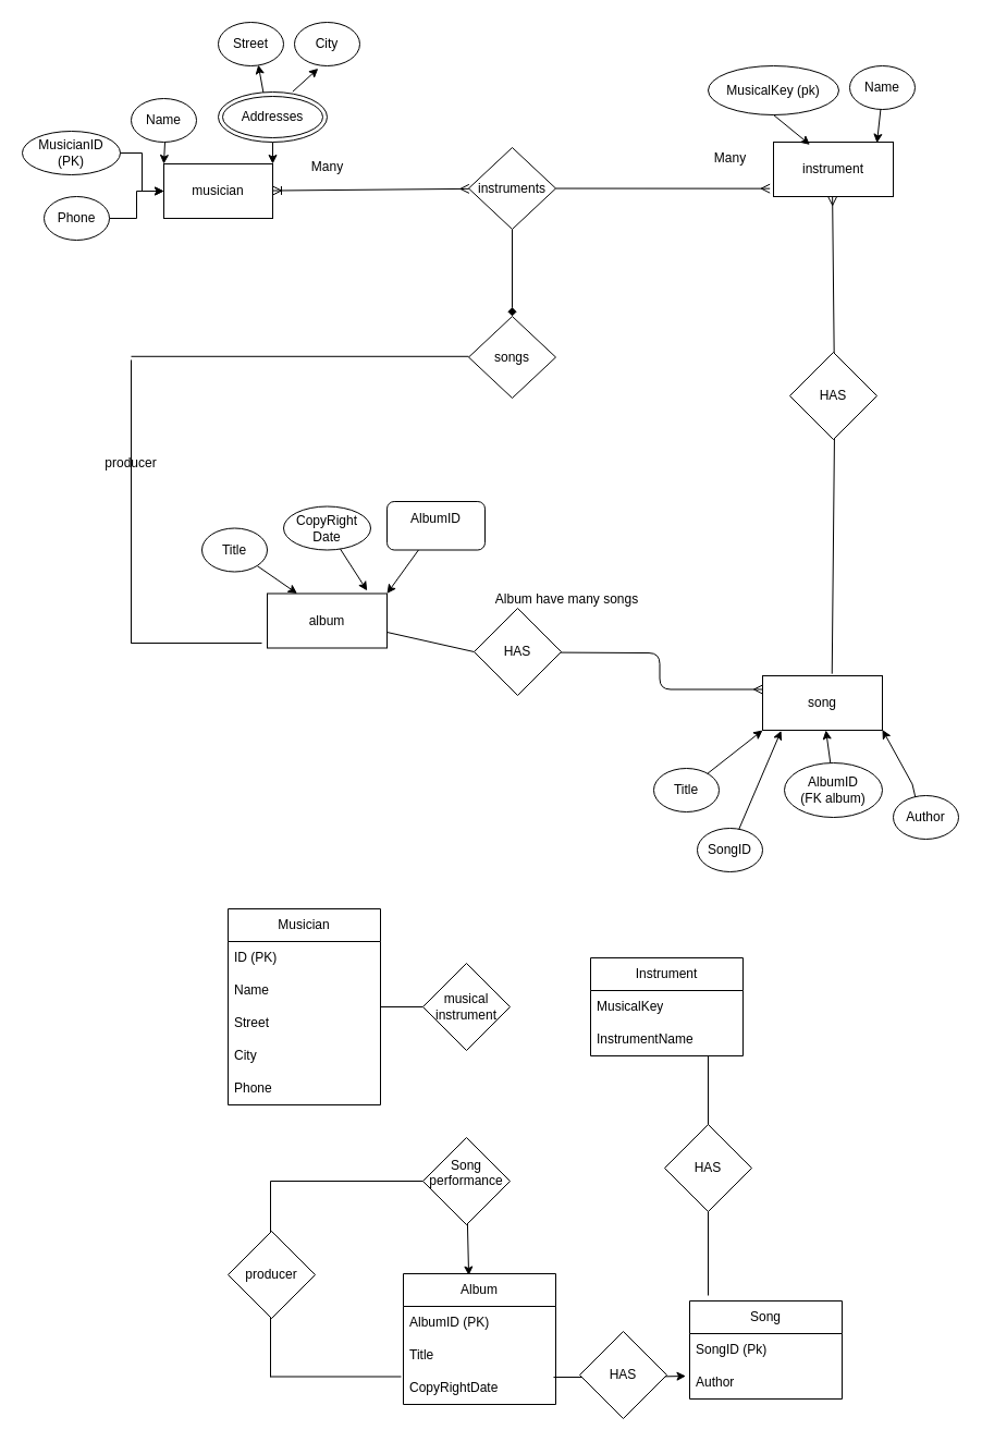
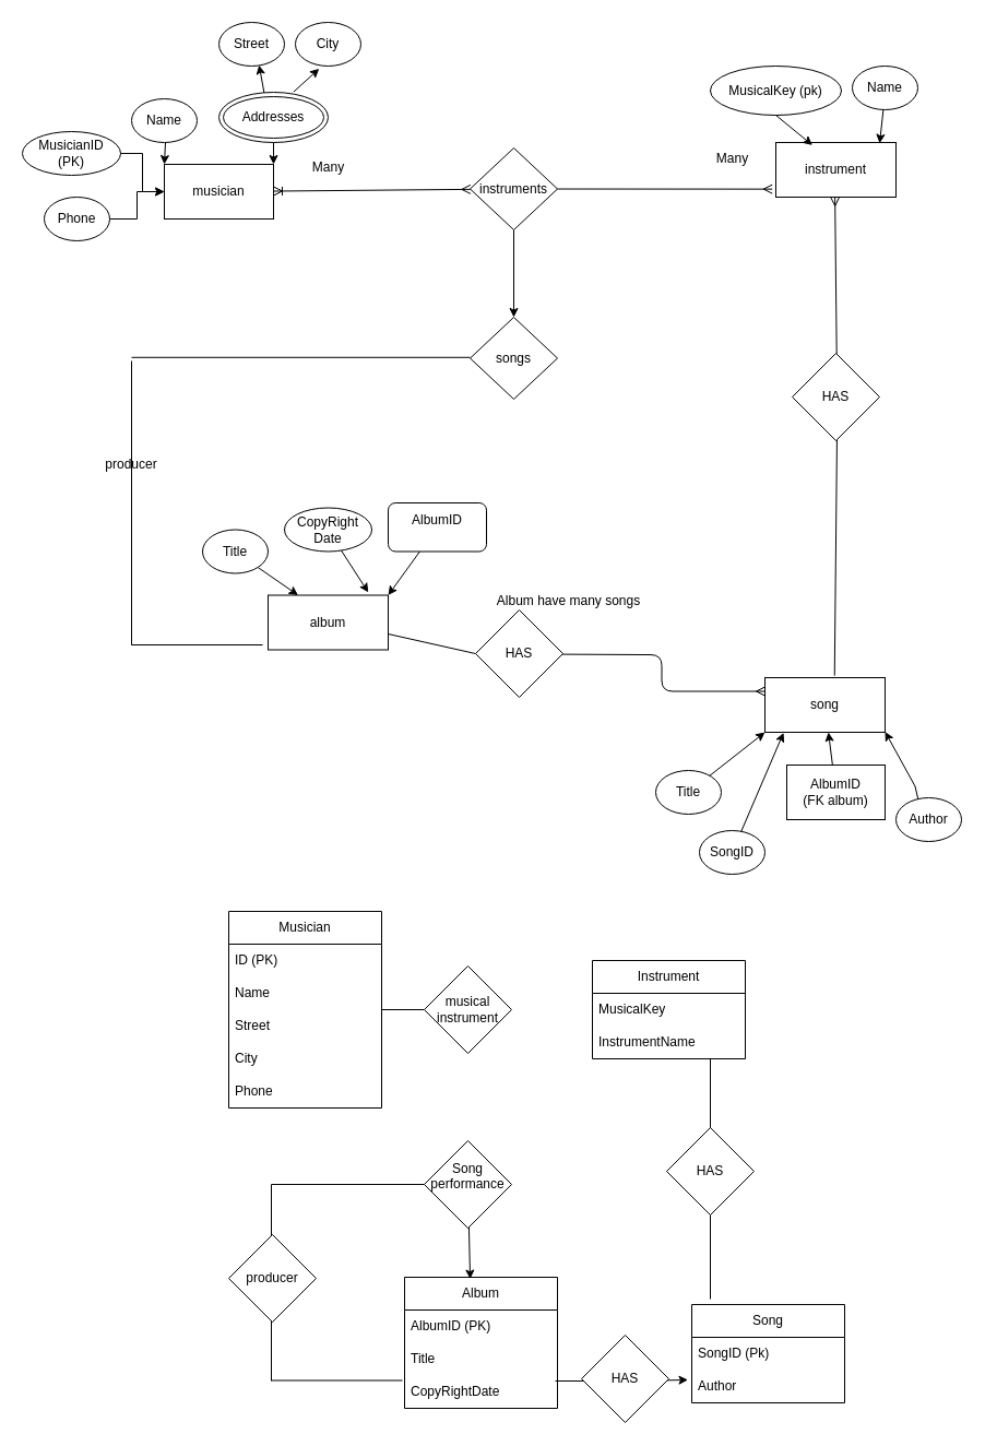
  <mxCell id="0" />
  <mxCell id="1" parent="0" />
  <mxCell id="2" value="" style="edgeStyle=none;html=1;rounded=0;startArrow=ERoneToMany;startFill=0;endArrow=ERmany;endFill=0;" parent="1" source="3" target="37" edge="1"><mxGeometry relative="1" as="geometry" /></mxCell>
  <mxCell id="3" value="musician" style="rounded=0;whiteSpace=wrap;html=1;" parent="1" vertex="1"><mxGeometry x="150" y="150" width="100" height="50" as="geometry" /></mxCell>
  <mxCell id="4" style="edgeStyle=none;html=1;entryX=0;entryY=0;entryDx=0;entryDy=0;rounded=0;" parent="1" source="5" target="3" edge="1"><mxGeometry relative="1" as="geometry" /></mxCell>
  <mxCell id="5" value="Name" style="ellipse;whiteSpace=wrap;html=1;rounded=0;" parent="1" vertex="1"><mxGeometry x="120" y="90" width="60" height="40" as="geometry" /></mxCell>
  <mxCell id="6" value="MusicianID&lt;div&gt;(PK)&lt;/div&gt;" style="ellipse;whiteSpace=wrap;html=1;rounded=0;" parent="1" vertex="1"><mxGeometry x="20" y="120" width="90" height="40" as="geometry" /></mxCell>
  <mxCell id="7" value="Street" style="ellipse;whiteSpace=wrap;html=1;rounded=0;" parent="1" vertex="1"><mxGeometry x="200" y="20" width="60" height="40" as="geometry" /></mxCell>
  <mxCell id="8" value="City" style="ellipse;whiteSpace=wrap;html=1;rounded=0;" parent="1" vertex="1"><mxGeometry x="270" y="20" width="60" height="40" as="geometry" /></mxCell>
  <mxCell id="9" style="edgeStyle=orthogonalEdgeStyle;html=1;exitX=1;exitY=0.5;exitDx=0;exitDy=0;rounded=0;" parent="1" source="10" target="3" edge="1"><mxGeometry relative="1" as="geometry" /></mxCell>
  <mxCell id="10" value="Phone" style="ellipse;whiteSpace=wrap;html=1;rounded=0;" parent="1" vertex="1"><mxGeometry x="40" y="180" width="60" height="40" as="geometry" /></mxCell>
  <mxCell id="11" style="edgeStyle=orthogonalEdgeStyle;html=1;entryX=0;entryY=0.5;entryDx=0;entryDy=0;rounded=0;" parent="1" source="6" target="3" edge="1"><mxGeometry relative="1" as="geometry" /></mxCell>
  <mxCell id="12" style="edgeStyle=none;html=1;entryX=0.613;entryY=0.977;entryDx=0;entryDy=0;entryPerimeter=0;rounded=0;" parent="1" target="7" edge="1"><mxGeometry relative="1" as="geometry"><mxPoint x="241.515" y="85.135" as="sourcePoint" /></mxGeometry></mxCell>
  <mxCell id="13" style="edgeStyle=none;html=1;entryX=0.363;entryY=1.06;entryDx=0;entryDy=0;entryPerimeter=0;rounded=0;" parent="1" target="8" edge="1"><mxGeometry relative="1" as="geometry"><mxPoint x="268.377" y="83.638" as="sourcePoint" /></mxGeometry></mxCell>
  <mxCell id="14" value="instrument" style="rounded=0;whiteSpace=wrap;html=1;glass=0;shadow=0;" parent="1" vertex="1"><mxGeometry x="710" y="130" width="110" height="50" as="geometry" /></mxCell>
  <mxCell id="15" value="Musical&lt;span style=&quot;background-color: transparent;&quot;&gt;Key (pk)&lt;/span&gt;" style="ellipse;whiteSpace=wrap;html=1;rounded=0;" parent="1" vertex="1"><mxGeometry x="650" y="60" width="120" height="45" as="geometry" /></mxCell>
  <mxCell id="16" style="edgeStyle=none;html=1;exitX=0.5;exitY=1;exitDx=0;exitDy=0;entryX=0.304;entryY=0.048;entryDx=0;entryDy=0;entryPerimeter=0;rounded=0;" parent="1" source="15" target="14" edge="1"><mxGeometry relative="1" as="geometry" /></mxCell>
  <mxCell id="17" value="Name" style="ellipse;whiteSpace=wrap;html=1;rounded=0;" parent="1" vertex="1"><mxGeometry x="780" y="60" width="60" height="40" as="geometry" /></mxCell>
  <mxCell id="18" style="edgeStyle=none;html=1;entryX=0.864;entryY=0.015;entryDx=0;entryDy=0;entryPerimeter=0;rounded=0;" parent="1" source="17" target="14" edge="1"><mxGeometry relative="1" as="geometry" /></mxCell>
  <mxCell id="19" style="edgeStyle=orthogonalEdgeStyle;html=1;entryX=0;entryY=0.25;entryDx=0;entryDy=0;endArrow=ERmany;endFill=0;" parent="1" target="27" edge="1"><mxGeometry relative="1" as="geometry"><mxPoint x="510" y="598.571" as="sourcePoint" /><mxPoint x="690" y="620" as="targetPoint" /></mxGeometry></mxCell>
  <mxCell id="20" value="album" style="rounded=0;whiteSpace=wrap;html=1;glass=0;shadow=0;" parent="1" vertex="1"><mxGeometry x="245" y="544.5" width="110" height="50" as="geometry" /></mxCell>
  <mxCell id="21" style="edgeStyle=none;html=1;entryX=0.25;entryY=0;entryDx=0;entryDy=0;rounded=0;" parent="1" source="22" target="20" edge="1"><mxGeometry relative="1" as="geometry" /></mxCell>
  <mxCell id="22" value="Title" style="ellipse;whiteSpace=wrap;html=1;rounded=0;" parent="1" vertex="1"><mxGeometry x="185" y="484.5" width="60" height="40" as="geometry" /></mxCell>
  <mxCell id="23" value="CopyRight Date" style="ellipse;whiteSpace=wrap;html=1;rounded=0;" parent="1" vertex="1"><mxGeometry x="260" y="464.5" width="80" height="40" as="geometry" /></mxCell>
  <mxCell id="24" style="edgeStyle=none;html=1;entryX=1;entryY=0;entryDx=0;entryDy=0;rounded=0;" parent="1" source="25" target="20" edge="1"><mxGeometry relative="1" as="geometry" /></mxCell>
  <mxCell id="25" value="&lt;div&gt;AlbumID&lt;/div&gt;&lt;p&gt;&lt;/p&gt;" style="whiteSpace=wrap;html=1;rounded=1;" parent="1" vertex="1"><mxGeometry x="355" y="460" width="90" height="44.5" as="geometry" /></mxCell>
  <mxCell id="26" style="edgeStyle=none;html=1;entryX=0.834;entryY=-0.052;entryDx=0;entryDy=0;entryPerimeter=0;rounded=0;" parent="1" source="23" target="20" edge="1"><mxGeometry relative="1" as="geometry" /></mxCell>
  <mxCell id="27" value="song" style="rounded=0;whiteSpace=wrap;html=1;glass=0;shadow=0;" parent="1" vertex="1"><mxGeometry x="700" y="620" width="110" height="50" as="geometry" /></mxCell>
  <mxCell id="28" value="Title" style="ellipse;whiteSpace=wrap;html=1;rounded=0;" parent="1" vertex="1"><mxGeometry x="600" y="705" width="60" height="40" as="geometry" /></mxCell>
  <mxCell id="29" style="edgeStyle=none;html=1;entryX=0.75;entryY=0;entryDx=0;entryDy=0;rounded=0;exitX=0.35;exitY=0.113;exitDx=0;exitDy=0;exitPerimeter=0;" parent="1" source="30" edge="1"><mxGeometry relative="1" as="geometry"><mxPoint x="868.013" y="780.516" as="sourcePoint" /><mxPoint x="810" y="669.49" as="targetPoint" /><Array as="points"><mxPoint x="837.5" y="719.49" /></Array></mxGeometry></mxCell>
  <mxCell id="30" value="Author" style="ellipse;whiteSpace=wrap;html=1;rounded=0;" parent="1" vertex="1"><mxGeometry x="820" y="730" width="60" height="40" as="geometry" /></mxCell>
  <mxCell id="31" style="edgeStyle=none;html=1;entryX=0;entryY=1;entryDx=0;entryDy=0;rounded=0;" parent="1" source="28" target="27" edge="1"><mxGeometry relative="1" as="geometry"><mxPoint x="715" y="622" as="targetPoint" /></mxGeometry></mxCell>
  <mxCell id="32" style="edgeStyle=none;html=1;entryX=0.155;entryY=1.008;entryDx=0;entryDy=0;entryPerimeter=0;rounded=0;" parent="1" source="33" target="27" edge="1"><mxGeometry relative="1" as="geometry" /></mxCell>
  <mxCell id="33" value="SongID" style="ellipse;whiteSpace=wrap;html=1;rounded=0;" parent="1" vertex="1"><mxGeometry x="640" y="760" width="60" height="40" as="geometry" /></mxCell>
  <mxCell id="34" style="edgeStyle=none;html=1;rounded=0;" parent="1" source="35" target="27" edge="1"><mxGeometry relative="1" as="geometry" /></mxCell>
- <mxCell id="35" value="AlbumID&lt;div&gt;(FK album)&lt;/div&gt;" style="ellipse;whiteSpace=wrap;html=1;rounded=0;" parent="1" vertex="1"><mxGeometry x="720" y="700" width="90" height="50" as="geometry" /></mxCell>
- <mxCell id="36" value="" style="edgeStyle=none;html=1;rounded=0;endArrow=diamond;" parent="1" source="37" target="39" edge="1"><mxGeometry relative="1" as="geometry" /></mxCell>
+ <mxCell id="35" value="AlbumID&lt;div&gt;(FK album)&lt;/div&gt;" style="whiteSpace=wrap;html=1;rounded=0;" parent="1" vertex="1"><mxGeometry x="720" y="700" width="90" height="50" as="geometry" /></mxCell>
+ <mxCell id="36" value="" style="edgeStyle=none;html=1;rounded=0;" parent="1" source="37" target="39" edge="1"><mxGeometry relative="1" as="geometry" /></mxCell>
  <mxCell id="37" value="instruments" style="rhombus;whiteSpace=wrap;html=1;rounded=0;" parent="1" vertex="1"><mxGeometry x="430" y="135" width="80" height="75" as="geometry" /></mxCell>
  <mxCell id="38" style="edgeStyle=none;html=1;entryX=-0.03;entryY=0.853;entryDx=0;entryDy=0;entryPerimeter=0;rounded=0;endArrow=ERmany;endFill=0;" parent="1" source="37" target="14" edge="1"><mxGeometry relative="1" as="geometry" /></mxCell>
  <mxCell id="39" value="songs" style="rhombus;whiteSpace=wrap;html=1;rounded=0;" parent="1" vertex="1"><mxGeometry x="430" y="290" width="80" height="75" as="geometry" /></mxCell>
  <mxCell id="40" value="" style="endArrow=none;html=1;rounded=0;" parent="1" edge="1"><mxGeometry width="50" height="50" relative="1" as="geometry"><mxPoint x="120" y="326.79" as="sourcePoint" /><mxPoint x="430" y="326.79" as="targetPoint" /></mxGeometry></mxCell>
  <mxCell id="41" value="" style="endArrow=none;html=1;rounded=0;" parent="1" source="44" edge="1"><mxGeometry width="50" height="50" relative="1" as="geometry"><mxPoint x="120" y="331.57" as="sourcePoint" /><mxPoint x="120" y="330" as="targetPoint" /><Array as="points" /></mxGeometry></mxCell>
  <mxCell id="42" value="" style="endArrow=none;html=1;rounded=0;" parent="1" edge="1"><mxGeometry width="50" height="50" relative="1" as="geometry"><mxPoint x="120" y="590" as="sourcePoint" /><mxPoint x="240" y="590" as="targetPoint" /></mxGeometry></mxCell>
  <mxCell id="43" value="" style="endArrow=none;html=1;rounded=0;" parent="1" target="44" edge="1"><mxGeometry width="50" height="50" relative="1" as="geometry"><mxPoint x="120" y="331.57" as="sourcePoint" /><mxPoint x="120" y="330" as="targetPoint" /><Array as="points"><mxPoint x="120" y="590" /></Array></mxGeometry></mxCell>
  <mxCell id="44" value="producer" style="text;html=1;align=center;verticalAlign=middle;whiteSpace=wrap;rounded=0;" parent="1" vertex="1"><mxGeometry x="90" y="410" width="60" height="30" as="geometry" /></mxCell>
  <mxCell id="45" value="" style="endArrow=ERmany;html=1;exitX=0.612;exitY=-0.037;exitDx=0;exitDy=0;exitPerimeter=0;entryX=0.5;entryY=1;entryDx=0;entryDy=0;rounded=0;startArrow=none;startFill=0;endFill=0;" parent="1" edge="1"><mxGeometry width="50" height="50" relative="1" as="geometry"><mxPoint x="765.85" y="340" as="sourcePoint" /><mxPoint x="764.15" y="180" as="targetPoint" /></mxGeometry></mxCell>
  <mxCell id="46" value="" style="endArrow=none;html=1;exitX=0.612;exitY=-0.037;exitDx=0;exitDy=0;exitPerimeter=0;rounded=0;endFill=0;" parent="1" edge="1"><mxGeometry width="50" height="50" relative="1" as="geometry"><mxPoint x="763.74" y="618.15" as="sourcePoint" /><mxPoint x="766.267" y="370" as="targetPoint" /></mxGeometry></mxCell>
  <mxCell id="47" value="" style="endArrow=none;html=1;startArrow=none;startFill=0;entryX=0;entryY=0.5;entryDx=0;entryDy=0;" parent="1" target="81" edge="1"><mxGeometry width="50" height="50" relative="1" as="geometry"><mxPoint x="355" y="580" as="sourcePoint" /><mxPoint x="448.529" y="633" as="targetPoint" /></mxGeometry></mxCell>
  <mxCell id="48" style="edgeStyle=none;html=1;endArrow=none;endFill=0;" parent="1" source="49" edge="1"><mxGeometry relative="1" as="geometry"><mxPoint x="388" y="924" as="targetPoint" /></mxGeometry></mxCell>
  <mxCell id="49" value="Musician" style="swimlane;fontStyle=0;childLayout=stackLayout;horizontal=1;startSize=30;horizontalStack=0;resizeParent=1;resizeParentMax=0;resizeLast=0;collapsible=1;marginBottom=0;whiteSpace=wrap;html=1;" parent="1" vertex="1"><mxGeometry x="209" y="834" width="140" height="180" as="geometry" /></mxCell>
  <mxCell id="50" value="ID (PK)" style="text;strokeColor=none;fillColor=none;align=left;verticalAlign=middle;spacingLeft=4;spacingRight=4;overflow=hidden;points=[[0,0.5],[1,0.5]];portConstraint=eastwest;rotatable=0;whiteSpace=wrap;html=1;" parent="49" vertex="1"><mxGeometry y="30" width="140" height="30" as="geometry" /></mxCell>
  <mxCell id="51" value="Name" style="text;strokeColor=none;fillColor=none;align=left;verticalAlign=middle;spacingLeft=4;spacingRight=4;overflow=hidden;points=[[0,0.5],[1,0.5]];portConstraint=eastwest;rotatable=0;whiteSpace=wrap;html=1;" parent="49" vertex="1"><mxGeometry y="60" width="140" height="30" as="geometry" /></mxCell>
  <mxCell id="52" value="Street" style="rhombus;whiteSpace=wrap;html=1;align=left;fillColor=none;strokeColor=none;gradientColor=none;spacingLeft=4;spacingRight=4;" parent="49" vertex="1"><mxGeometry y="90" width="140" height="30" as="geometry" /></mxCell>
  <mxCell id="53" value="City" style="text;strokeColor=none;fillColor=none;align=left;verticalAlign=middle;spacingLeft=4;spacingRight=4;overflow=hidden;points=[[0,0.5],[1,0.5]];portConstraint=eastwest;rotatable=0;whiteSpace=wrap;html=1;" parent="49" vertex="1"><mxGeometry y="120" width="140" height="30" as="geometry" /></mxCell>
  <mxCell id="54" value="Phone" style="text;strokeColor=none;fillColor=none;align=left;verticalAlign=middle;spacingLeft=4;spacingRight=4;overflow=hidden;points=[[0,0.5],[1,0.5]];portConstraint=eastwest;rotatable=0;whiteSpace=wrap;html=1;" parent="49" vertex="1"><mxGeometry y="150" width="140" height="30" as="geometry" /></mxCell>
  <mxCell id="55" value="&lt;span style=&quot;color: rgb(0, 0, 0);&quot;&gt;musical&lt;/span&gt;&lt;div&gt;instrument&lt;/div&gt;" style="rhombus;whiteSpace=wrap;html=1;" parent="1" vertex="1"><mxGeometry x="388" y="884" width="80" height="80" as="geometry" /></mxCell>
  <mxCell id="56" value="Instrument" style="swimlane;fontStyle=0;childLayout=stackLayout;horizontal=1;startSize=30;horizontalStack=0;resizeParent=1;resizeParentMax=0;resizeLast=0;collapsible=1;marginBottom=0;whiteSpace=wrap;html=1;" parent="1" vertex="1"><mxGeometry x="542" y="879" width="140" height="90" as="geometry" /></mxCell>
  <mxCell id="57" value="MusicalKey" style="text;strokeColor=none;fillColor=none;align=left;verticalAlign=middle;spacingLeft=4;spacingRight=4;overflow=hidden;points=[[0,0.5],[1,0.5]];portConstraint=eastwest;rotatable=0;whiteSpace=wrap;html=1;" parent="56" vertex="1"><mxGeometry y="30" width="140" height="30" as="geometry" /></mxCell>
  <mxCell id="58" value="InstrumentName" style="text;strokeColor=none;fillColor=none;align=left;verticalAlign=middle;spacingLeft=4;spacingRight=4;overflow=hidden;points=[[0,0.5],[1,0.5]];portConstraint=eastwest;rotatable=0;whiteSpace=wrap;html=1;" parent="56" vertex="1"><mxGeometry y="60" width="140" height="30" as="geometry" /></mxCell>
  <mxCell id="59" value="Album" style="swimlane;fontStyle=0;childLayout=stackLayout;horizontal=1;startSize=30;horizontalStack=0;resizeParent=1;resizeParentMax=0;resizeLast=0;collapsible=1;marginBottom=0;whiteSpace=wrap;html=1;" parent="1" vertex="1"><mxGeometry x="370" y="1169" width="140" height="120" as="geometry" /></mxCell>
  <mxCell id="60" value="AlbumID (PK)" style="text;strokeColor=none;fillColor=none;align=left;verticalAlign=middle;spacingLeft=4;spacingRight=4;overflow=hidden;points=[[0,0.5],[1,0.5]];portConstraint=eastwest;rotatable=0;whiteSpace=wrap;html=1;" parent="59" vertex="1"><mxGeometry y="30" width="140" height="30" as="geometry" /></mxCell>
  <mxCell id="61" value="Title" style="text;strokeColor=none;fillColor=none;align=left;verticalAlign=middle;spacingLeft=4;spacingRight=4;overflow=hidden;points=[[0,0.5],[1,0.5]];portConstraint=eastwest;rotatable=0;whiteSpace=wrap;html=1;" parent="59" vertex="1"><mxGeometry y="60" width="140" height="30" as="geometry" /></mxCell>
  <mxCell id="62" value="CopyRightDate" style="rhombus;whiteSpace=wrap;html=1;align=left;fillColor=none;strokeColor=none;gradientColor=none;spacingLeft=4;spacingRight=4;" parent="59" vertex="1"><mxGeometry y="90" width="140" height="30" as="geometry" /></mxCell>
  <mxCell id="63" value="Song&lt;div&gt;performance&lt;/div&gt;&lt;div&gt;&lt;br&gt;&lt;/div&gt;" style="rhombus;whiteSpace=wrap;html=1;" parent="1" vertex="1"><mxGeometry x="388" y="1044" width="80" height="80" as="geometry" /></mxCell>
  <mxCell id="64" value="" style="endArrow=none;html=1;edgeStyle=orthogonalEdgeStyle;" parent="1" edge="1"><mxGeometry width="50" height="50" relative="1" as="geometry"><mxPoint x="248" y="1084" as="sourcePoint" /><mxPoint x="388" y="1084" as="targetPoint" /></mxGeometry></mxCell>
  <mxCell id="65" value="" style="endArrow=none;html=1;" parent="1" edge="1"><mxGeometry width="50" height="50" relative="1" as="geometry"><mxPoint x="248" y="1263.5" as="sourcePoint" /><mxPoint x="368" y="1263.5" as="targetPoint" /></mxGeometry></mxCell>
  <mxCell id="66" value="" style="endArrow=none;html=1;" parent="1" edge="1"><mxGeometry width="50" height="50" relative="1" as="geometry"><mxPoint x="248" y="1144" as="sourcePoint" /><mxPoint x="248" y="1084" as="targetPoint" /></mxGeometry></mxCell>
  <mxCell id="67" value="" style="endArrow=none;html=1;" parent="1" edge="1"><mxGeometry width="50" height="50" relative="1" as="geometry"><mxPoint x="248" y="1264" as="sourcePoint" /><mxPoint x="248" y="1174" as="targetPoint" /></mxGeometry></mxCell>
  <mxCell id="68" value="Song" style="swimlane;fontStyle=0;childLayout=stackLayout;horizontal=1;startSize=30;horizontalStack=0;resizeParent=1;resizeParentMax=0;resizeLast=0;collapsible=1;marginBottom=0;whiteSpace=wrap;html=1;" parent="1" vertex="1"><mxGeometry x="633" y="1194" width="140" height="90" as="geometry" /></mxCell>
  <mxCell id="69" value="SongID (Pk)" style="text;strokeColor=none;fillColor=none;align=left;verticalAlign=middle;spacingLeft=4;spacingRight=4;overflow=hidden;points=[[0,0.5],[1,0.5]];portConstraint=eastwest;rotatable=0;whiteSpace=wrap;html=1;" parent="68" vertex="1"><mxGeometry y="30" width="140" height="30" as="geometry" /></mxCell>
  <mxCell id="70" value="Author" style="text;strokeColor=none;fillColor=none;align=left;verticalAlign=middle;spacingLeft=4;spacingRight=4;overflow=hidden;points=[[0,0.5],[1,0.5]];portConstraint=eastwest;rotatable=0;whiteSpace=wrap;html=1;" parent="68" vertex="1"><mxGeometry y="60" width="140" height="30" as="geometry" /></mxCell>
  <mxCell id="71" value="" style="endArrow=none;html=1;" parent="1" edge="1"><mxGeometry width="50" height="50" relative="1" as="geometry"><mxPoint x="650" y="1079" as="sourcePoint" /><mxPoint x="650" y="1189" as="targetPoint" /></mxGeometry></mxCell>
  <mxCell id="72" value="" style="endArrow=none;html=1;" parent="1" edge="1"><mxGeometry width="50" height="50" relative="1" as="geometry"><mxPoint x="650" y="969" as="sourcePoint" /><mxPoint x="650" y="1049" as="targetPoint" /></mxGeometry></mxCell>
  <mxCell id="73" value="" style="endArrow=classic;html=1;entryX=-0.025;entryY=0.3;entryDx=0;entryDy=0;entryPerimeter=0;endFill=1;" parent="1" target="70" edge="1"><mxGeometry width="50" height="50" relative="1" as="geometry"><mxPoint x="608" y="1263.417" as="sourcePoint" /><mxPoint x="558" y="1214" as="targetPoint" /></mxGeometry></mxCell>
  <mxCell id="74" value="" style="endArrow=none;html=1;entryX=0.167;entryY=0.5;entryDx=0;entryDy=0;entryPerimeter=0;" parent="1" edge="1"><mxGeometry width="50" height="50" relative="1" as="geometry"><mxPoint x="508" y="1264" as="sourcePoint" /><mxPoint x="558.02" y="1264" as="targetPoint" /></mxGeometry></mxCell>
  <mxCell id="75" value="Many" style="text;html=1;align=center;verticalAlign=middle;resizable=0;points=[];autosize=1;strokeColor=none;fillColor=none;" parent="1" vertex="1"><mxGeometry x="275" y="138" width="50" height="30" as="geometry" /></mxCell>
  <mxCell id="76" value="Many" style="text;html=1;align=center;verticalAlign=middle;resizable=0;points=[];autosize=1;strokeColor=none;fillColor=none;" parent="1" vertex="1"><mxGeometry x="645" y="130" width="50" height="30" as="geometry" /></mxCell>
  <mxCell id="77" value="Album have many songs" style="text;html=1;align=center;verticalAlign=middle;resizable=0;points=[];autosize=1;strokeColor=none;fillColor=none;" parent="1" vertex="1"><mxGeometry x="445" y="534.5" width="150" height="30" as="geometry" /></mxCell>
  <mxCell id="78" style="edgeStyle=none;html=1;entryX=0.429;entryY=0.013;entryDx=0;entryDy=0;entryPerimeter=0;" parent="1" source="63" target="59" edge="1"><mxGeometry relative="1" as="geometry" /></mxCell>
  <mxCell id="79" style="edgeStyle=orthogonalEdgeStyle;html=1;entryX=1;entryY=0;entryDx=0;entryDy=0;" parent="1" source="80" target="3" edge="1"><mxGeometry relative="1" as="geometry" /></mxCell>
  <mxCell id="80" value="Addresses" style="ellipse;shape=doubleEllipse;whiteSpace=wrap;html=1;" parent="1" vertex="1"><mxGeometry x="200" y="84" width="100" height="46" as="geometry" /></mxCell>
  <mxCell id="81" value="HAS" style="rhombus;whiteSpace=wrap;html=1;" vertex="1" parent="1"><mxGeometry x="435" y="558" width="80" height="80" as="geometry" /></mxCell>
  <mxCell id="82" value="HAS" style="rhombus;whiteSpace=wrap;html=1;" vertex="1" parent="1"><mxGeometry x="725" y="323" width="80" height="80" as="geometry" /></mxCell>
  <mxCell id="83" value="HAS" style="rhombus;whiteSpace=wrap;html=1;" vertex="1" parent="1"><mxGeometry x="532" y="1222" width="80" height="80" as="geometry" /></mxCell>
  <mxCell id="84" value="HAS" style="rhombus;whiteSpace=wrap;html=1;" vertex="1" parent="1"><mxGeometry x="610" y="1032" width="80" height="80" as="geometry" /></mxCell>
  <mxCell id="85" value="producer" style="rhombus;whiteSpace=wrap;html=1;" vertex="1" parent="1"><mxGeometry x="209" y="1130" width="80" height="80" as="geometry" /></mxCell>
